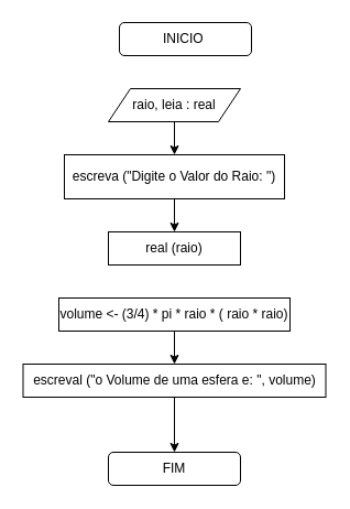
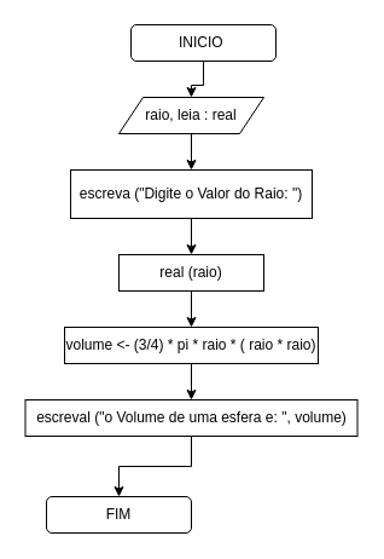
  <mxCell id="0" />
  <mxCell id="1" parent="0" />
+ <mxCell id="2" value="" style="edgeStyle=orthogonalEdgeStyle;rounded=0;orthogonalLoop=1;jettySize=auto;html=1;" edge="1" parent="1" source="3" target="10"><mxGeometry relative="1" as="geometry" /></mxCell>
  <mxCell id="3" value="INICIO&amp;nbsp;" style="rounded=1;whiteSpace=wrap;html=1;" vertex="1" parent="1"><mxGeometry x="108" y="20" width="120" height="30" as="geometry" /></mxCell>
- <mxCell id="4" value="FIM" style="rounded=1;whiteSpace=wrap;html=1;" vertex="1" parent="1"><mxGeometry x="98" y="410" width="120" height="30" as="geometry" /></mxCell>
+ <mxCell id="4" value="FIM" style="rounded=1;whiteSpace=wrap;html=1;" vertex="1" parent="1"><mxGeometry x="38" y="410" width="120" height="30" as="geometry" /></mxCell>
  <mxCell id="5" style="edgeStyle=orthogonalEdgeStyle;rounded=0;orthogonalLoop=1;jettySize=auto;html=1;entryX=0.5;entryY=0;entryDx=0;entryDy=0;" edge="1" parent="1" source="6" target="8"><mxGeometry relative="1" as="geometry" /></mxCell>
  <mxCell id="6" value="escreva (&quot;Digite o Valor do Raio: &quot;)" style="rounded=0;whiteSpace=wrap;html=1;" vertex="1" parent="1"><mxGeometry x="58" y="140" width="200" height="40" as="geometry" /></mxCell>
+ <mxCell id="7" style="edgeStyle=orthogonalEdgeStyle;rounded=0;orthogonalLoop=1;jettySize=auto;html=1;entryX=0.5;entryY=0;entryDx=0;entryDy=0;" edge="1" parent="1" source="8" target="12"><mxGeometry relative="1" as="geometry" /></mxCell>
  <mxCell id="8" value="real (raio)" style="rounded=0;whiteSpace=wrap;html=1;" vertex="1" parent="1"><mxGeometry x="98" y="210" width="120" height="30" as="geometry" /></mxCell>
  <mxCell id="9" style="edgeStyle=orthogonalEdgeStyle;rounded=0;orthogonalLoop=1;jettySize=auto;html=1;entryX=0.5;entryY=0;entryDx=0;entryDy=0;" edge="1" parent="1" source="10" target="6"><mxGeometry relative="1" as="geometry" /></mxCell>
  <mxCell id="10" value="raio, leia : real" style="shape=parallelogram;perimeter=parallelogramPerimeter;whiteSpace=wrap;html=1;fixedSize=1;" vertex="1" parent="1"><mxGeometry x="98" y="80" width="120" height="30" as="geometry" /></mxCell>
  <mxCell id="11" style="edgeStyle=orthogonalEdgeStyle;rounded=0;orthogonalLoop=1;jettySize=auto;html=1;entryX=0.5;entryY=0;entryDx=0;entryDy=0;" edge="1" parent="1" source="12" target="14"><mxGeometry relative="1" as="geometry" /></mxCell>
  <mxCell id="12" value="volume &amp;lt;- (3/4) * pi * raio * ( raio * raio)" style="rounded=0;whiteSpace=wrap;html=1;" vertex="1" parent="1"><mxGeometry x="53" y="270" width="210" height="30" as="geometry" /></mxCell>
  <mxCell id="13" style="edgeStyle=orthogonalEdgeStyle;rounded=0;orthogonalLoop=1;jettySize=auto;html=1;" edge="1" parent="1" source="14" target="4"><mxGeometry relative="1" as="geometry" /></mxCell>
  <mxCell id="14" value="escreval (&quot;o Volume de uma esfera e: &quot;, volume)" style="rounded=0;whiteSpace=wrap;html=1;" vertex="1" parent="1"><mxGeometry x="20.5" y="330" width="275" height="30" as="geometry" /></mxCell>
